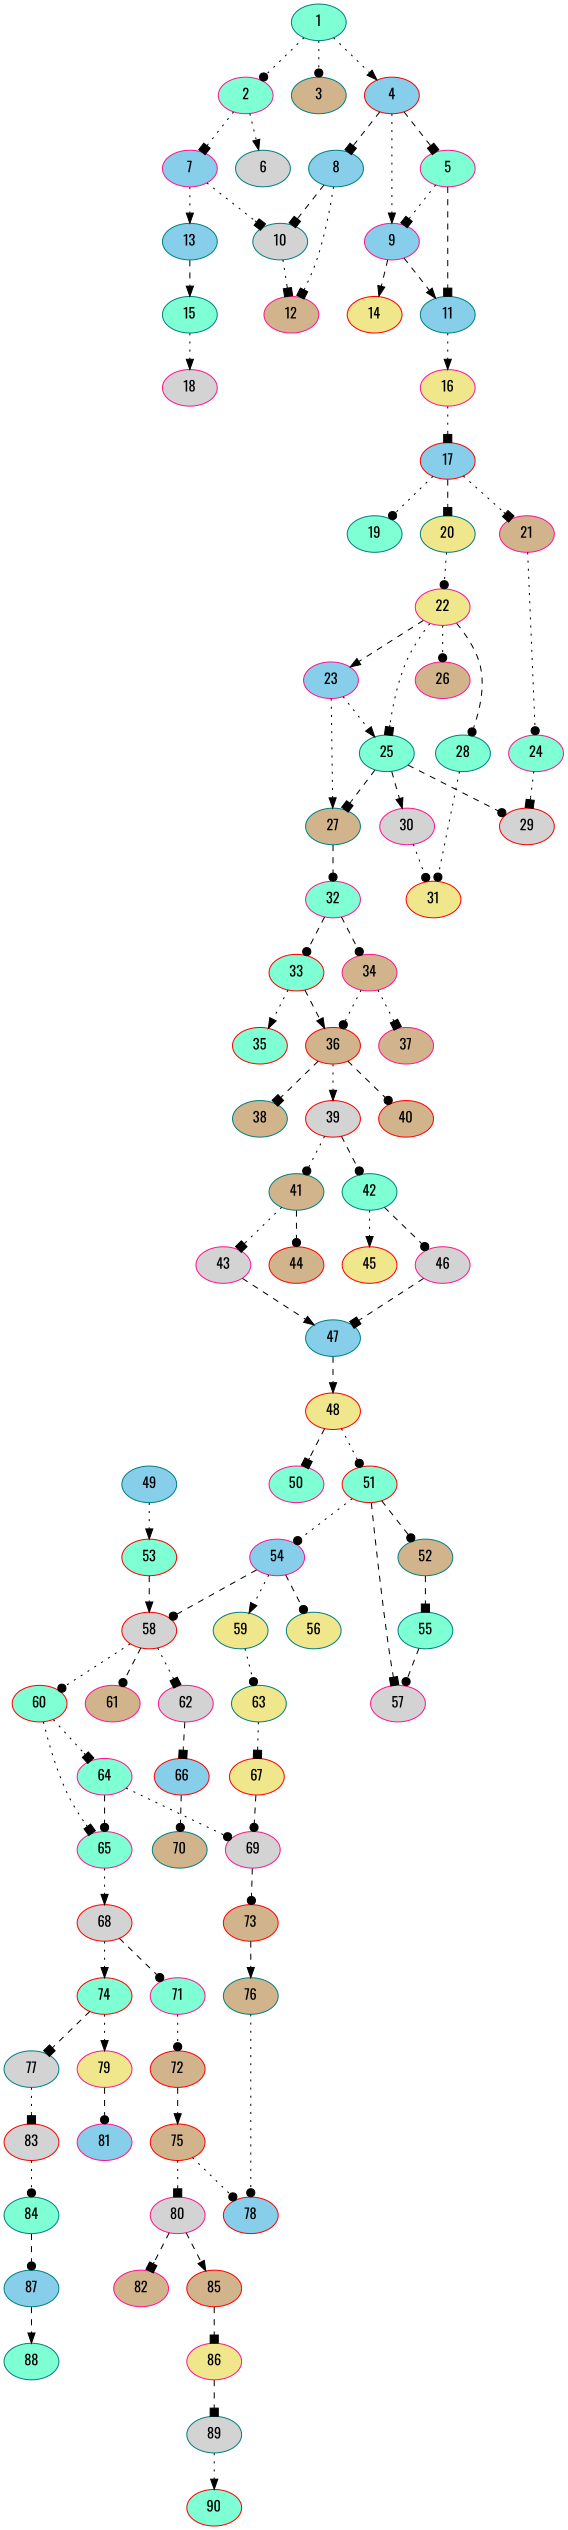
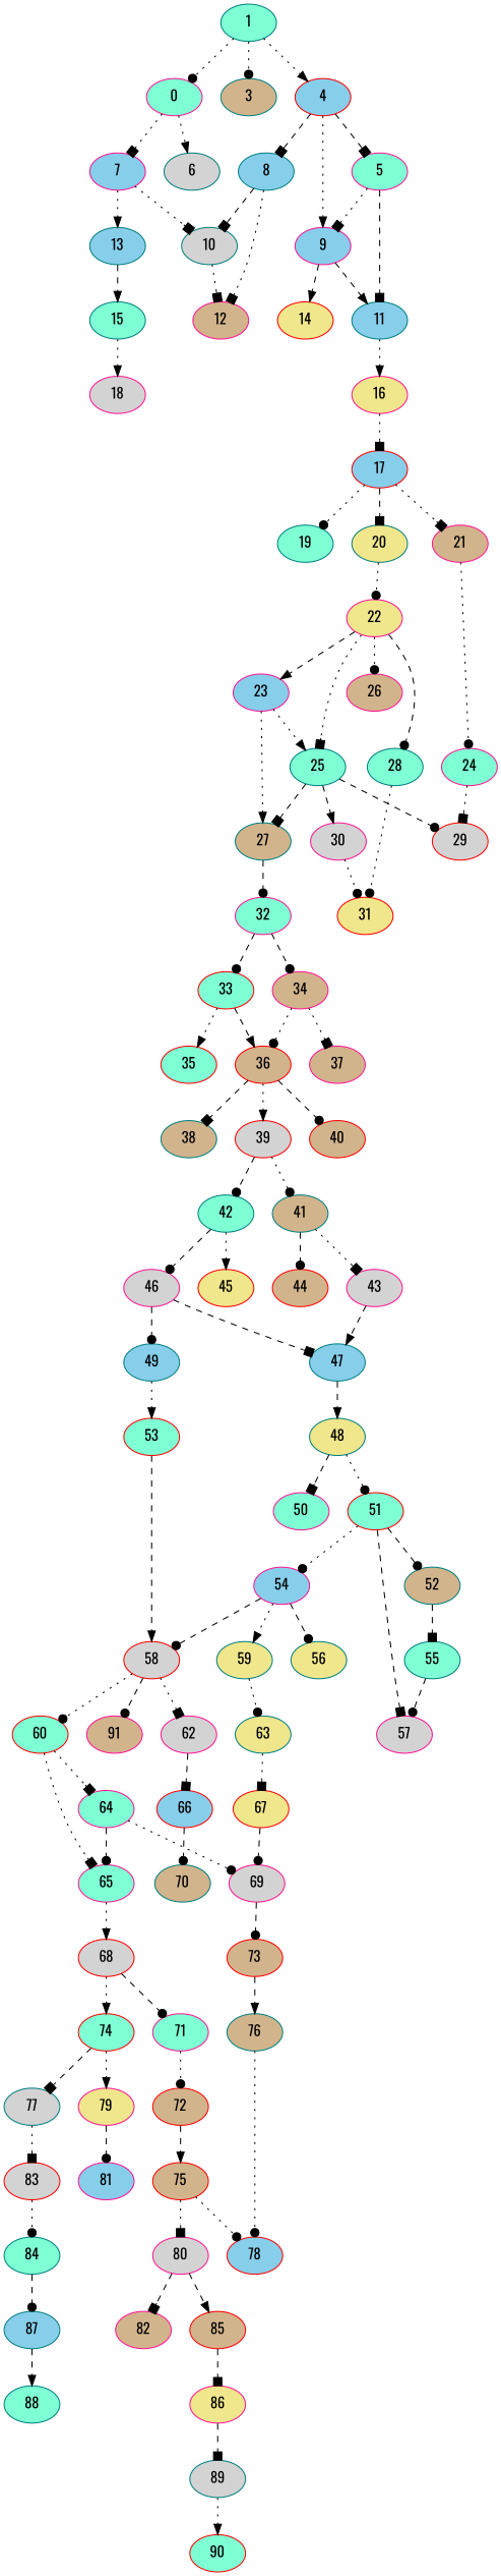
  digraph {
    fontname=Oswald
    node [alpha=0.03 color=deeppink fillcolor=aquamarine fontname=Oswald style=filled]
    edge [arrowhead=dot fontname=Oswald style=dotted]
    1 [alpha=0.10 color=teal]
-   2 [alpha=0.08]
+   2 [alpha=0.08 label=0]
    3 [alpha=0.07 color=teal fillcolor=tan]
    4 [alpha=0.09 color=red fillcolor=skyblue]
    6 [alpha=0.11 color=teal fillcolor=lightgrey]
    7 [alpha=0.11 fillcolor=skyblue]
    5 [alpha=0.16]
    8 [alpha=0.09 color=teal fillcolor=skyblue]
    9 [alpha=0.09 fillcolor=skyblue]
    10 [alpha=0.13 color=teal fillcolor=lightgrey]
    13 [alpha=0.13 color=teal fillcolor=skyblue]
    11 [alpha=0.13 color=teal fillcolor=skyblue]
    12 [alpha=0.17 fillcolor=tan]
    14 [alpha=0.05 color=red fillcolor=khaki]
    15 [alpha=0.15 color=teal]
    16 [alpha=0.15 fillcolor=khaki]
    17 [alpha=0.02 color=red fillcolor=skyblue]
    18 [fillcolor=lightgrey]
    19 [alpha=0.17 color=teal]
    20 [alpha=0.19 color=teal fillcolor=khaki]
    21 [alpha=0.13 fillcolor=tan]
    22 [alpha=0.08 fillcolor=khaki]
    24 [alpha=0.15]
    23 [alpha=0.09 fillcolor=skyblue]
    25 [alpha=0.20 color=teal]
    26 [alpha=0.14 fillcolor=tan]
    28 [alpha=0.11 color=teal]
    29 [alpha=0.06 color=red fillcolor=lightgrey]
    27 [alpha=0.12 color=teal fillcolor=tan]
    30 [alpha=0.13 fillcolor=lightgrey]
    31 [alpha=0.17 color=red fillcolor=khaki]
    32 [alpha=0.13]
    33 [alpha=0.02 color=red]
    34 [alpha=0.11 fillcolor=tan]
    35 [alpha=0.12 color=red]
    36 [alpha=0.05 color=red fillcolor=tan]
    37 [alpha=0.15 fillcolor=tan]
    38 [alpha=0.07 color=teal fillcolor=tan]
    39 [color=red fillcolor=lightgrey]
    40 [alpha=0.08 color=red fillcolor=tan]
    41 [alpha=0.08 color=teal fillcolor=tan]
    42 [alpha=0.19 color=teal]
    43 [fillcolor=lightgrey]
    44 [alpha=0.10 color=red fillcolor=tan]
    45 [alpha=0.11 color=red fillcolor=khaki]
    46 [alpha=0.04 fillcolor=lightgrey]
    47 [alpha=0.15 color=teal fillcolor=skyblue]
    49 [alpha=0.17 color=teal fillcolor=skyblue]
-   48 [color=red fillcolor=khaki]
+   48 [color=teal fillcolor=khaki]
    53 [alpha=0.01 color=red]
    50 [alpha=0.08]
    51 [alpha=0.04 color=red]
    58 [alpha=0.02 color=red fillcolor=lightgrey]
    52 [alpha=0.01 color=teal fillcolor=tan]
    54 [alpha=0.10 fillcolor=skyblue]
    57 [alpha=0.17 fillcolor=lightgrey]
    55 [alpha=0.09 color=teal]
    56 [alpha=0.09 color=teal fillcolor=khaki]
    59 [alpha=0.09 color=teal fillcolor=khaki]
    60 [alpha=0.12 color=red]
-   61 [alpha=0.06 fillcolor=tan]
+   61 [alpha=0.06 fillcolor=tan label=91]
    62 [fillcolor=lightgrey]
    63 [alpha=0.06 color=teal fillcolor=khaki]
    64 [alpha=0.07]
    65 [alpha=0.18]
    66 [alpha=0.12 color=red fillcolor=skyblue]
    67 [alpha=0.01 color=red fillcolor=khaki]
    69 [alpha=0.07 fillcolor=lightgrey]
    68 [alpha=0.01 color=red fillcolor=lightgrey]
    70 [alpha=0.15 color=teal fillcolor=tan]
    73 [alpha=0.00 color=red fillcolor=tan]
    71 [alpha=0.11]
    74 [alpha=0.19 color=red]
    76 [alpha=0.19 color=teal fillcolor=tan]
    72 [alpha=0.13 color=red fillcolor=tan]
    77 [alpha=0.04 color=teal fillcolor=lightgrey]
    79 [alpha=0.06 fillcolor=khaki]
    75 [alpha=0.02 color=red fillcolor=tan]
    83 [color=red fillcolor=lightgrey]
    81 [fillcolor=skyblue]
    78 [alpha=0.17 color=red fillcolor=skyblue]
    80 [alpha=0.14 fillcolor=lightgrey]
    82 [alpha=0.19 fillcolor=tan]
    85 [alpha=0.07 color=red fillcolor=tan]
    84 [alpha=0.15 color=teal]
    86 [alpha=0.06 fillcolor=khaki]
    87 [alpha=0.14 color=teal fillcolor=skyblue]
    89 [color=teal fillcolor=lightgrey]
    88 [alpha=0.08 color=teal]
    90 [alpha=0.05 color=red]
    1 -> 2
    1 -> 3
    1 -> 4 [arrowhead=normal]
    2 -> 6 [arrowhead=normal]
    2 -> 7 [arrowhead=box]
    4 -> 5 [arrowhead=box style=dashed]
    4 -> 8 [arrowhead=box style=dashed]
    4 -> 9 [arrowhead=normal]
    7 -> 10 [arrowhead=box]
    7 -> 13 [arrowhead=normal]
    5 -> 9 [arrowhead=box]
    5 -> 11 [arrowhead=box style=dashed]
    8 -> 10 [arrowhead=box style=dashed]
    8 -> 12 [arrowhead=box]
    9 -> 11 [arrowhead=normal style=dashed]
    9 -> 14 [arrowhead=normal style=dashed]
    10 -> 12 [arrowhead=box]
    13 -> 15 [arrowhead=normal style=dashed]
    11 -> 16 [arrowhead=normal]
    15 -> 18 [arrowhead=normal]
    16 -> 17 [arrowhead=box]
    17 -> 19
    17 -> 20 [arrowhead=box style=dashed]
    17 -> 21 [arrowhead=box]
    20 -> 22
    21 -> 24
    22 -> 23 [arrowhead=normal style=dashed]
    22 -> 25 [arrowhead=box]
    22 -> 26
    22 -> 28 [style=dashed]
    24 -> 29 [arrowhead=box]
    23 -> 25 [arrowhead=normal]
    23 -> 27 [arrowhead=normal]
    25 -> 29 [style=dashed]
    25 -> 27 [arrowhead=box style=dashed]
    25 -> 30 [arrowhead=normal style=dashed]
    28 -> 31
    27 -> 32 [style=dashed]
    30 -> 31
    32 -> 33 [style=dashed]
    32 -> 34 [style=dashed]
    33 -> 35 [arrowhead=normal]
    33 -> 36 [arrowhead=normal style=dashed]
    34 -> 36
    34 -> 37 [arrowhead=box]
    36 -> 38 [arrowhead=box style=dashed]
    36 -> 39 [arrowhead=normal]
    36 -> 40 [style=dashed]
    39 -> 41
    39 -> 42 [style=dashed]
    41 -> 43 [arrowhead=box]
    41 -> 44 [style=dashed]
    42 -> 45 [arrowhead=normal]
    42 -> 46 [style=dashed]
    43 -> 47 [arrowhead=normal style=dashed]
    46 -> 47 [arrowhead=box style=dashed]
+   46 -> 49 [style=dashed]
    47 -> 48 [arrowhead=normal style=dashed]
    49 -> 53 [arrowhead=normal]
    48 -> 50 [arrowhead=box style=dashed]
    48 -> 51
    53 -> 58 [arrowhead=normal style=dashed]
    51 -> 52 [style=dashed]
    51 -> 54
    51 -> 57 [arrowhead=box style=dashed]
    58 -> 60
    58 -> 61 [style=dashed]
    58 -> 62 [arrowhead=box]
    52 -> 55 [arrowhead=box style=dashed]
    54 -> 58 [style=dashed]
    54 -> 56 [style=dashed]
    54 -> 59 [arrowhead=normal]
    55 -> 57 [style=dashed]
    59 -> 63
    60 -> 64 [arrowhead=box]
    60 -> 65 [arrowhead=box]
    62 -> 66 [arrowhead=box style=dashed]
    63 -> 67 [arrowhead=box]
    64 -> 65 [style=dashed]
    64 -> 69
    65 -> 68 [arrowhead=normal]
    66 -> 70 [style=dashed]
    67 -> 69 [style=dashed]
    69 -> 73 [style=dashed]
    68 -> 71 [style=dashed]
    68 -> 74 [arrowhead=normal]
    73 -> 76 [arrowhead=normal style=dashed]
    71 -> 72
    74 -> 77 [arrowhead=box style=dashed]
    74 -> 79 [arrowhead=normal]
    76 -> 78
    72 -> 75 [arrowhead=normal style=dashed]
    77 -> 83 [arrowhead=box]
    79 -> 81 [style=dashed]
    75 -> 78
    75 -> 80 [arrowhead=box]
    83 -> 84
    80 -> 82 [arrowhead=box style=dashed]
    80 -> 85 [arrowhead=normal style=dashed]
    85 -> 86 [arrowhead=box style=dashed]
    84 -> 87 [style=dashed]
    86 -> 89 [arrowhead=box style=dashed]
    87 -> 88 [arrowhead=normal style=dashed]
    89 -> 90 [arrowhead=normal]
  }
